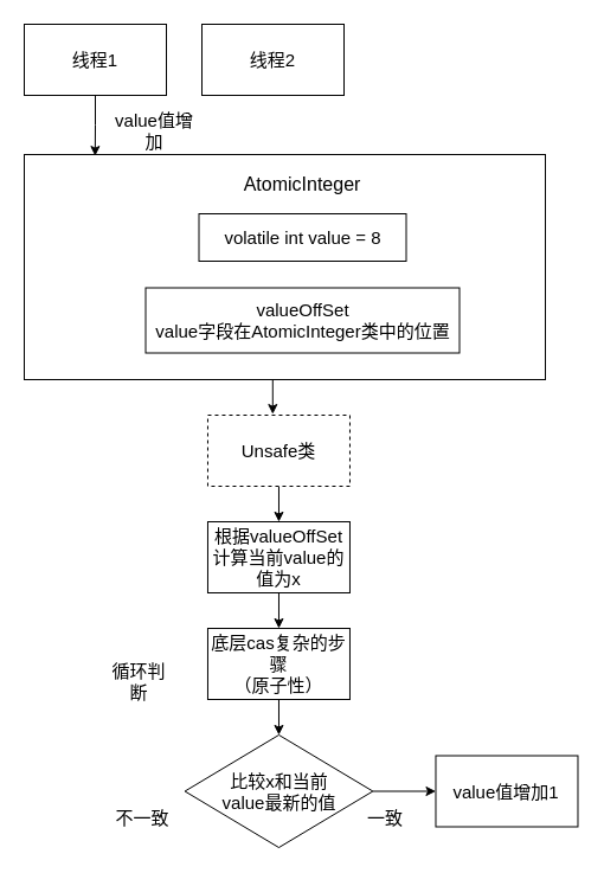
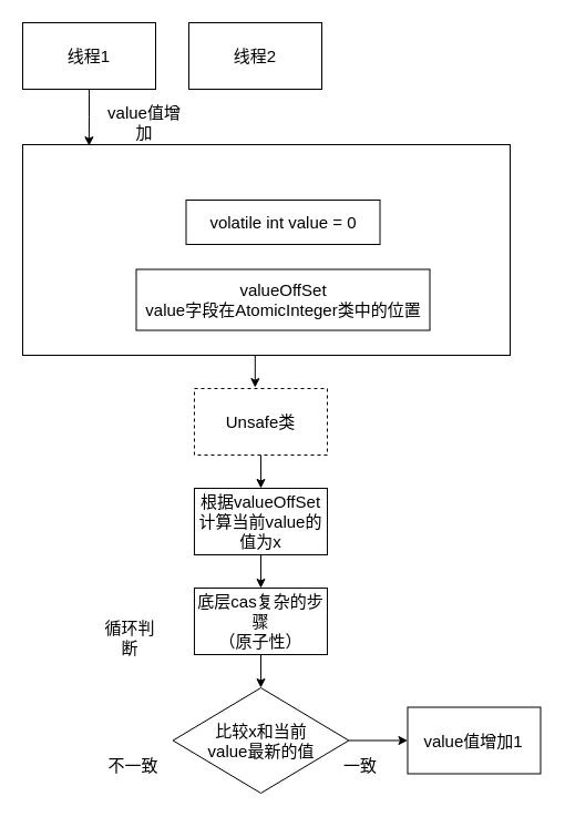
  <mxCell id="0" />
  <mxCell id="1" parent="0" />
  <mxCell id="2" style="edgeStyle=orthogonalEdgeStyle;rounded=0;orthogonalLoop=1;jettySize=auto;html=1;exitX=0.5;exitY=1;exitDx=0;exitDy=0;entryX=0.136;entryY=0.006;entryDx=0;entryDy=0;entryPerimeter=0;" edge="1" parent="1" source="3" target="6"><mxGeometry relative="1" as="geometry" /></mxCell>
  <mxCell id="3" value="&lt;font style=&quot;font-size: 15px;&quot;&gt;线程1&lt;/font&gt;" style="rounded=0;whiteSpace=wrap;html=1;" vertex="1" parent="1"><mxGeometry x="20" y="20" width="120" height="60" as="geometry" /></mxCell>
  <mxCell id="4" value="&lt;font style=&quot;font-size: 15px;&quot;&gt;线程2&lt;/font&gt;" style="rounded=0;whiteSpace=wrap;html=1;" vertex="1" parent="1"><mxGeometry x="170" y="20" width="120" height="60" as="geometry" /></mxCell>
  <mxCell id="5" style="edgeStyle=orthogonalEdgeStyle;rounded=0;orthogonalLoop=1;jettySize=auto;html=1;exitX=0.5;exitY=1;exitDx=0;exitDy=0;entryX=0.457;entryY=-0.015;entryDx=0;entryDy=0;entryPerimeter=0;" edge="1" parent="1" source="6" target="12"><mxGeometry relative="1" as="geometry" /></mxCell>
  <mxCell id="6" value="" style="rounded=0;whiteSpace=wrap;html=1;" vertex="1" parent="1"><mxGeometry x="20" y="130" width="440" height="190" as="geometry" /></mxCell>
  <mxCell id="7" value="&lt;font style=&quot;font-size: 15px;&quot;&gt;value值增加&lt;/font&gt;" style="text;html=1;strokeColor=none;fillColor=none;align=center;verticalAlign=middle;whiteSpace=wrap;rounded=0;" vertex="1" parent="1"><mxGeometry x="90" y="100" width="80" height="20" as="geometry" /></mxCell>
- <mxCell id="8" value="&lt;font style=&quot;font-size: 16px;&quot;&gt;AtomicInteger&lt;/font&gt;" style="text;html=1;strokeColor=none;fillColor=none;align=center;verticalAlign=middle;whiteSpace=wrap;rounded=0;" vertex="1" parent="1"><mxGeometry x="202" y="140" width="106" height="30" as="geometry" /></mxCell>
- <mxCell id="9" value="&lt;font style=&quot;font-size: 15px;&quot;&gt;volatile int value = 8&lt;/font&gt;" style="rounded=0;whiteSpace=wrap;html=1;" vertex="1" parent="1"><mxGeometry x="167.5" y="180" width="175" height="40" as="geometry" /></mxCell>
+ <mxCell id="9" value="&lt;font style=&quot;font-size: 15px;&quot;&gt;volatile int value = 0&lt;/font&gt;" style="rounded=0;whiteSpace=wrap;html=1;" vertex="1" parent="1"><mxGeometry x="167.5" y="180" width="175" height="40" as="geometry" /></mxCell>
  <mxCell id="10" value="&lt;font style=&quot;font-size: 15px;&quot;&gt;valueOffSet&lt;br&gt;value字段在AtomicInteger类中的位置&lt;/font&gt;" style="rounded=0;whiteSpace=wrap;html=1;" vertex="1" parent="1"><mxGeometry x="122.5" y="242.5" width="265" height="55" as="geometry" /></mxCell>
  <mxCell id="11" style="edgeStyle=orthogonalEdgeStyle;rounded=0;orthogonalLoop=1;jettySize=auto;html=1;exitX=0.5;exitY=1;exitDx=0;exitDy=0;entryX=0.5;entryY=0;entryDx=0;entryDy=0;" edge="1" parent="1" source="12" target="14"><mxGeometry relative="1" as="geometry" /></mxCell>
  <mxCell id="12" value="Unsafe类" style="rounded=0;whiteSpace=wrap;html=1;fontSize=15;dashed=1;" vertex="1" parent="1"><mxGeometry x="174.97" y="350" width="120" height="60" as="geometry" /></mxCell>
  <mxCell id="13" style="edgeStyle=orthogonalEdgeStyle;rounded=0;orthogonalLoop=1;jettySize=auto;html=1;exitX=0.5;exitY=1;exitDx=0;exitDy=0;fontSize=15;" edge="1" parent="1" source="14"><mxGeometry relative="1" as="geometry"><mxPoint x="234.97" y="530" as="targetPoint" /></mxGeometry></mxCell>
  <mxCell id="14" value="根据valueOffSet计算当前value的值为x" style="rounded=0;whiteSpace=wrap;html=1;fontSize=15;" vertex="1" parent="1"><mxGeometry x="174.97" y="440" width="120" height="60" as="geometry" /></mxCell>
  <mxCell id="15" style="edgeStyle=orthogonalEdgeStyle;rounded=0;orthogonalLoop=1;jettySize=auto;html=1;exitX=0.5;exitY=1;exitDx=0;exitDy=0;fontSize=15;" edge="1" parent="1" source="16"><mxGeometry relative="1" as="geometry"><mxPoint x="234.97" y="620" as="targetPoint" /></mxGeometry></mxCell>
  <mxCell id="16" value="底层cas复杂的步骤&lt;br style=&quot;font-size: 15px;&quot;&gt;（原子性）" style="rounded=0;whiteSpace=wrap;html=1;fontSize=15;" vertex="1" parent="1"><mxGeometry x="174.97" y="530" width="120" height="60" as="geometry" /></mxCell>
  <mxCell id="17" value="" style="edgeStyle=orthogonalEdgeStyle;rounded=0;orthogonalLoop=1;jettySize=auto;html=1;" edge="1" parent="1" source="18" target="21"><mxGeometry relative="1" as="geometry" /></mxCell>
  <mxCell id="18" value="比较x和当前&lt;br style=&quot;font-size: 15px;&quot;&gt;value最新的值" style="rhombus;whiteSpace=wrap;html=1;fontSize=15;" vertex="1" parent="1"><mxGeometry x="155.6" y="620" width="158.75" height="95" as="geometry" /></mxCell>
  <mxCell id="19" value="循环判断" style="text;html=1;strokeColor=none;fillColor=none;align=center;verticalAlign=middle;whiteSpace=wrap;rounded=0;fontSize=15;" vertex="1" parent="1"><mxGeometry x="87.47" y="560" width="60" height="30" as="geometry" /></mxCell>
  <mxCell id="20" value="不一致" style="text;html=1;strokeColor=none;fillColor=none;align=center;verticalAlign=middle;whiteSpace=wrap;rounded=0;fontSize=15;" vertex="1" parent="1"><mxGeometry x="89.97" y="675" width="60" height="30" as="geometry" /></mxCell>
  <mxCell id="21" value="value值增加1" style="whiteSpace=wrap;html=1;fontSize=15;" vertex="1" parent="1"><mxGeometry x="367.475" y="637.5" width="120" height="60" as="geometry" /></mxCell>
  <mxCell id="22" value="一致" style="text;html=1;strokeColor=none;fillColor=none;align=center;verticalAlign=middle;whiteSpace=wrap;rounded=0;fontSize=15;" vertex="1" parent="1"><mxGeometry x="294.97" y="675" width="60" height="30" as="geometry" /></mxCell>
